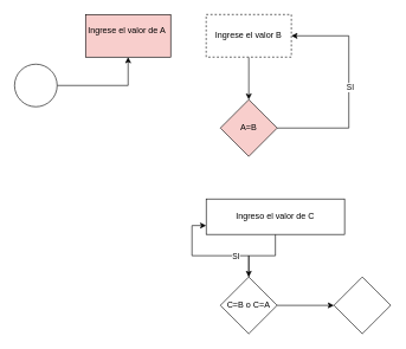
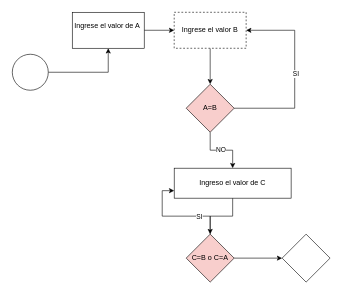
  <mxCell id="0" />
  <mxCell id="1" parent="0" />
  <mxCell id="2" value="" style="edgeStyle=orthogonalEdgeStyle;rounded=0;orthogonalLoop=1;jettySize=auto;html=1;" edge="1" parent="1" source="3" target="5"><mxGeometry relative="1" as="geometry" /></mxCell>
  <mxCell id="3" value="" style="ellipse;whiteSpace=wrap;html=1;aspect=fixed;" vertex="1" parent="1"><mxGeometry x="20" y="90" width="60" height="60" as="geometry" /></mxCell>
- <mxCell id="5" value="Ingrese el valor de A&amp;nbsp;&lt;div&gt;&lt;span style=&quot;white-space: pre;&quot;&gt;&#09;&lt;/span&gt;&lt;span style=&quot;white-space: pre;&quot;&gt;&#09;&lt;/span&gt;&lt;span style=&quot;white-space: pre;&quot;&gt;&#09;&lt;/span&gt;&lt;span style=&quot;white-space: pre;&quot;&gt;&#09;&lt;/span&gt;&lt;span style=&quot;white-space: pre;&quot;&gt;&#09;&lt;/span&gt;&lt;span style=&quot;white-space: pre;&quot;&gt;&#09;&lt;/span&gt;&lt;span style=&quot;white-space: pre;&quot;&gt;&#09;&lt;/span&gt;&lt;span style=&quot;white-space: pre;&quot;&gt;&#09;&lt;/span&gt;&amp;nbsp;&lt;/div&gt;" style="whiteSpace=wrap;html=1;fillColor=#f8cecc;" vertex="1" parent="1"><mxGeometry x="120" y="20" width="120" height="60" as="geometry" /></mxCell>
+ <mxCell id="4" value="" style="edgeStyle=orthogonalEdgeStyle;rounded=0;orthogonalLoop=1;jettySize=auto;html=1;" edge="1" parent="1" source="5" target="7"><mxGeometry relative="1" as="geometry" /></mxCell>
+ <mxCell id="5" value="Ingrese el valor de A&amp;nbsp;&lt;div&gt;&lt;span style=&quot;white-space: pre;&quot;&gt;&#09;&lt;/span&gt;&lt;span style=&quot;white-space: pre;&quot;&gt;&#09;&lt;/span&gt;&lt;span style=&quot;white-space: pre;&quot;&gt;&#09;&lt;/span&gt;&lt;span style=&quot;white-space: pre;&quot;&gt;&#09;&lt;/span&gt;&lt;span style=&quot;white-space: pre;&quot;&gt;&#09;&lt;/span&gt;&lt;span style=&quot;white-space: pre;&quot;&gt;&#09;&lt;/span&gt;&lt;span style=&quot;white-space: pre;&quot;&gt;&#09;&lt;/span&gt;&lt;span style=&quot;white-space: pre;&quot;&gt;&#09;&lt;/span&gt;&amp;nbsp;&lt;/div&gt;" style="whiteSpace=wrap;html=1;" vertex="1" parent="1"><mxGeometry x="120" y="20" width="120" height="60" as="geometry" /></mxCell>
  <mxCell id="6" value="" style="edgeStyle=orthogonalEdgeStyle;rounded=0;orthogonalLoop=1;jettySize=auto;html=1;" edge="1" parent="1" source="7" target="12"><mxGeometry relative="1" as="geometry" /></mxCell>
  <mxCell id="7" value="Ingrese el valor B" style="whiteSpace=wrap;html=1;dashed=1;" vertex="1" parent="1"><mxGeometry x="290" y="20" width="120" height="60" as="geometry" /></mxCell>
  <mxCell id="8" value="" style="edgeStyle=orthogonalEdgeStyle;rounded=0;orthogonalLoop=1;jettySize=auto;html=1;entryX=1;entryY=0.5;entryDx=0;entryDy=0;" edge="1" parent="1" source="12" target="7"><mxGeometry relative="1" as="geometry"><mxPoint x="450" y="60" as="targetPoint" /><Array as="points"><mxPoint x="491" y="180" /><mxPoint x="491" y="50" /></Array></mxGeometry></mxCell>
  <mxCell id="9" value="SI" style="edgeLabel;html=1;align=center;verticalAlign=middle;resizable=0;points=[];" vertex="1" connectable="0" parent="8"><mxGeometry x="0.022" y="-1" relative="1" as="geometry"><mxPoint as="offset" /></mxGeometry></mxCell>
+ <mxCell id="10" value="" style="edgeStyle=orthogonalEdgeStyle;rounded=0;orthogonalLoop=1;jettySize=auto;html=1;" edge="1" parent="1" source="12" target="14"><mxGeometry relative="1" as="geometry" /></mxCell>
+ <mxCell id="11" value="NO" style="edgeLabel;html=1;align=center;verticalAlign=middle;resizable=0;points=[];" vertex="1" connectable="0" parent="10"><mxGeometry x="-0.033" y="1" relative="1" as="geometry"><mxPoint as="offset" /></mxGeometry></mxCell>
  <mxCell id="12" value="A=B" style="rhombus;whiteSpace=wrap;html=1;fillColor=#f8cecc;" vertex="1" parent="1"><mxGeometry x="310" y="140" width="80" height="80" as="geometry" /></mxCell>
  <mxCell id="13" value="" style="edgeStyle=orthogonalEdgeStyle;rounded=0;orthogonalLoop=1;jettySize=auto;html=1;" edge="1" parent="1" source="14" target="18"><mxGeometry relative="1" as="geometry" /></mxCell>
  <mxCell id="14" value="Ingreso el valor de C" style="whiteSpace=wrap;html=1;" vertex="1" parent="1"><mxGeometry x="290" y="280" width="195" height="50" as="geometry" /></mxCell>
  <mxCell id="15" value="" style="edgeStyle=orthogonalEdgeStyle;rounded=0;orthogonalLoop=1;jettySize=auto;html=1;entryX=0;entryY=0.75;entryDx=0;entryDy=0;" edge="1" parent="1" source="18" target="14"><mxGeometry relative="1" as="geometry"><mxPoint x="230" y="330" as="targetPoint" /></mxGeometry></mxCell>
  <mxCell id="16" value="SI" style="edgeLabel;html=1;align=center;verticalAlign=middle;resizable=0;points=[];" vertex="1" connectable="0" parent="15"><mxGeometry x="-0.433" relative="1" as="geometry"><mxPoint as="offset" /></mxGeometry></mxCell>
  <mxCell id="17" value="" style="edgeStyle=orthogonalEdgeStyle;rounded=0;orthogonalLoop=1;jettySize=auto;html=1;" edge="1" parent="1" source="18" target="19"><mxGeometry relative="1" as="geometry" /></mxCell>
- <mxCell id="18" value="C=B o C=A" style="rhombus;whiteSpace=wrap;html=1;" vertex="1" parent="1"><mxGeometry x="310" y="390" width="80" height="80" as="geometry" /></mxCell>
+ <mxCell id="18" value="C=B o C=A" style="rhombus;whiteSpace=wrap;html=1;fillColor=#f8cecc;" vertex="1" parent="1"><mxGeometry x="310" y="390" width="80" height="80" as="geometry" /></mxCell>
  <mxCell id="19" value="" style="rhombus;whiteSpace=wrap;html=1;" vertex="1" parent="1"><mxGeometry x="470" y="390" width="80" height="80" as="geometry" /></mxCell>
